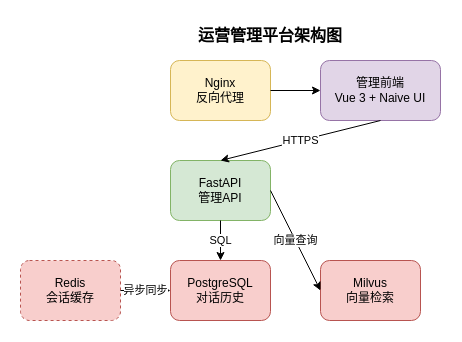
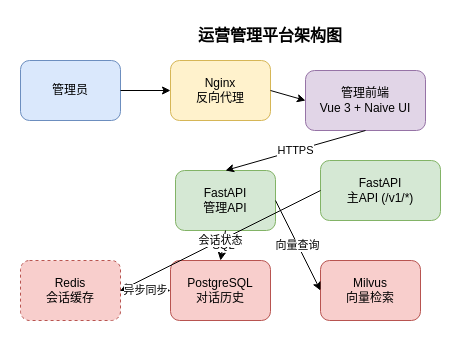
  <mxCell id="0" />
  <mxCell id="1" parent="0" />
+ <mxCell id="2" value="管理员" style="rounded=1;whiteSpace=wrap;html=1;fillColor=#dae8fc;strokeColor=#6c8ebf;" vertex="1" parent="1"><mxGeometry x="20" y="60" width="100" height="60" as="geometry" /></mxCell>
  <mxCell id="3" value="Nginx&#10;反向代理" style="rounded=1;whiteSpace=wrap;html=1;fillColor=#fff2cc;strokeColor=#d6b656;" vertex="1" parent="1"><mxGeometry x="170" y="60" width="100" height="60" as="geometry" /></mxCell>
- <mxCell id="4" value="管理前端&#10;Vue 3 + Naive UI" style="rounded=1;whiteSpace=wrap;html=1;fillColor=#e1d5e7;strokeColor=#9673a6;" vertex="1" parent="1"><mxGeometry x="320" y="60" width="120" height="60" as="geometry" /></mxCell>
- <mxCell id="5" value="FastAPI&#10;管理API" style="rounded=1;whiteSpace=wrap;html=1;fillColor=#d5e8d4;strokeColor=#82b366;" vertex="1" parent="1"><mxGeometry x="170" y="160" width="100" height="60" as="geometry" /></mxCell>
+ <mxCell id="4" value="管理前端&#10;Vue 3 + Naive UI" style="rounded=1;whiteSpace=wrap;html=1;fillColor=#e1d5e7;strokeColor=#9673a6;" vertex="1" parent="1"><mxGeometry x="305" y="70" width="120" height="60" as="geometry" /></mxCell>
+ <mxCell id="5" value="FastAPI&#10;管理API" style="rounded=1;whiteSpace=wrap;html=1;fillColor=#d5e8d4;strokeColor=#82b366;" vertex="1" parent="1"><mxGeometry x="175" y="170" width="100" height="60" as="geometry" /></mxCell>
+ <mxCell id="6" value="FastAPI&#10;主API (/v1/*)" style="rounded=1;whiteSpace=wrap;html=1;fillColor=#d5e8d4;strokeColor=#82b366;" vertex="1" parent="1"><mxGeometry x="320" y="160" width="120" height="60" as="geometry" /></mxCell>
  <mxCell id="7" value="Redis&#10;会话缓存" style="rounded=1;whiteSpace=wrap;html=1;fillColor=#f8cecc;strokeColor=#b85450;dashed=1;" vertex="1" parent="1"><mxGeometry x="20" y="260" width="100" height="60" as="geometry" /></mxCell>
  <mxCell id="8" value="PostgreSQL&#10;对话历史" style="rounded=1;whiteSpace=wrap;html=1;fillColor=#f8cecc;strokeColor=#b85450;" vertex="1" parent="1"><mxGeometry x="170" y="260" width="100" height="60" as="geometry" /></mxCell>
  <mxCell id="9" value="Milvus&#10;向量检索" style="rounded=1;whiteSpace=wrap;html=1;fillColor=#f8cecc;strokeColor=#b85450;" vertex="1" parent="1"><mxGeometry x="320" y="260" width="100" height="60" as="geometry" /></mxCell>
+ <mxCell id="10" value="" style="endArrow=classic;html=1;rounded=0;exitX=1;exitY=0.5;exitDx=0;exitDy=0;entryX=0;entryY=0.5;entryDx=0;entryDy=0;" edge="1" parent="1" source="2" target="3"><mxGeometry width="50" height="50" relative="1" as="geometry"><mxPoint x="130" y="90" as="sourcePoint" /><mxPoint x="160" y="90" as="targetPoint" /></mxGeometry></mxCell>
  <mxCell id="11" value="" style="endArrow=classic;html=1;rounded=0;exitX=1;exitY=0.5;exitDx=0;exitDy=0;entryX=0;entryY=0.5;entryDx=0;entryDy=0;" edge="1" parent="1" source="3" target="4"><mxGeometry width="50" height="50" relative="1" as="geometry"><mxPoint x="280" y="90" as="sourcePoint" /><mxPoint x="310" y="90" as="targetPoint" /></mxGeometry></mxCell>
  <mxCell id="12" value="HTTPS" style="endArrow=classic;html=1;rounded=0;exitX=0.5;exitY=1;exitDx=0;exitDy=0;entryX=0.5;entryY=0;entryDx=0;entryDy=0;" edge="1" parent="1" source="4" target="5"><mxGeometry width="50" height="50" relative="1" as="geometry"><mxPoint x="380" y="130" as="sourcePoint" /><mxPoint x="220" y="150" as="targetPoint" /></mxGeometry></mxCell>
  <mxCell id="13" value="SQL" style="endArrow=classic;html=1;rounded=0;exitX=0.5;exitY=1;exitDx=0;exitDy=0;entryX=0.5;entryY=0;entryDx=0;entryDy=0;" edge="1" parent="1" source="5" target="8"><mxGeometry width="50" height="50" relative="1" as="geometry"><mxPoint x="220" y="230" as="sourcePoint" /><mxPoint x="220" y="250" as="targetPoint" /></mxGeometry></mxCell>
  <mxCell id="14" value="向量查询" style="endArrow=classic;html=1;rounded=0;exitX=1;exitY=0.5;exitDx=0;exitDy=0;entryX=0;entryY=0.5;entryDx=0;entryDy=0;" edge="1" parent="1" source="5" target="9"><mxGeometry width="50" height="50" relative="1" as="geometry"><mxPoint x="280" y="190" as="sourcePoint" /><mxPoint x="310" y="290" as="targetPoint" /></mxGeometry></mxCell>
+ <mxCell id="15" value="会话状态" style="endArrow=classic;html=1;rounded=0;exitX=0;exitY=0.5;exitDx=0;exitDy=0;entryX=1;entryY=0.5;entryDx=0;entryDy=0;" edge="1" parent="1" source="6" target="7"><mxGeometry width="50" height="50" relative="1" as="geometry"><mxPoint x="310" y="190" as="sourcePoint" /><mxPoint x="130" y="290" as="targetPoint" /></mxGeometry></mxCell>
  <mxCell id="16" value="异步同步" style="endArrow=classic;html=1;rounded=0;exitX=1;exitY=0.5;exitDx=0;exitDy=0;entryX=0;entryY=0.5;entryDx=0;entryDy=0;dashed=1;dashPattern=5 5;" edge="1" parent="1" source="7" target="8"><mxGeometry width="50" height="50" relative="1" as="geometry"><mxPoint x="130" y="290" as="sourcePoint" /><mxPoint x="160" y="290" as="targetPoint" /></mxGeometry></mxCell>
  <mxCell id="17" value="运营管理平台架构图" style="text;html=1;strokeColor=none;fillColor=none;align=center;verticalAlign=middle;whiteSpace=wrap;rounded=0;fontSize=16;fontStyle=1;" vertex="1" parent="1"><mxGeometry x="170" y="20" width="200" height="30" as="geometry" /></mxCell>
